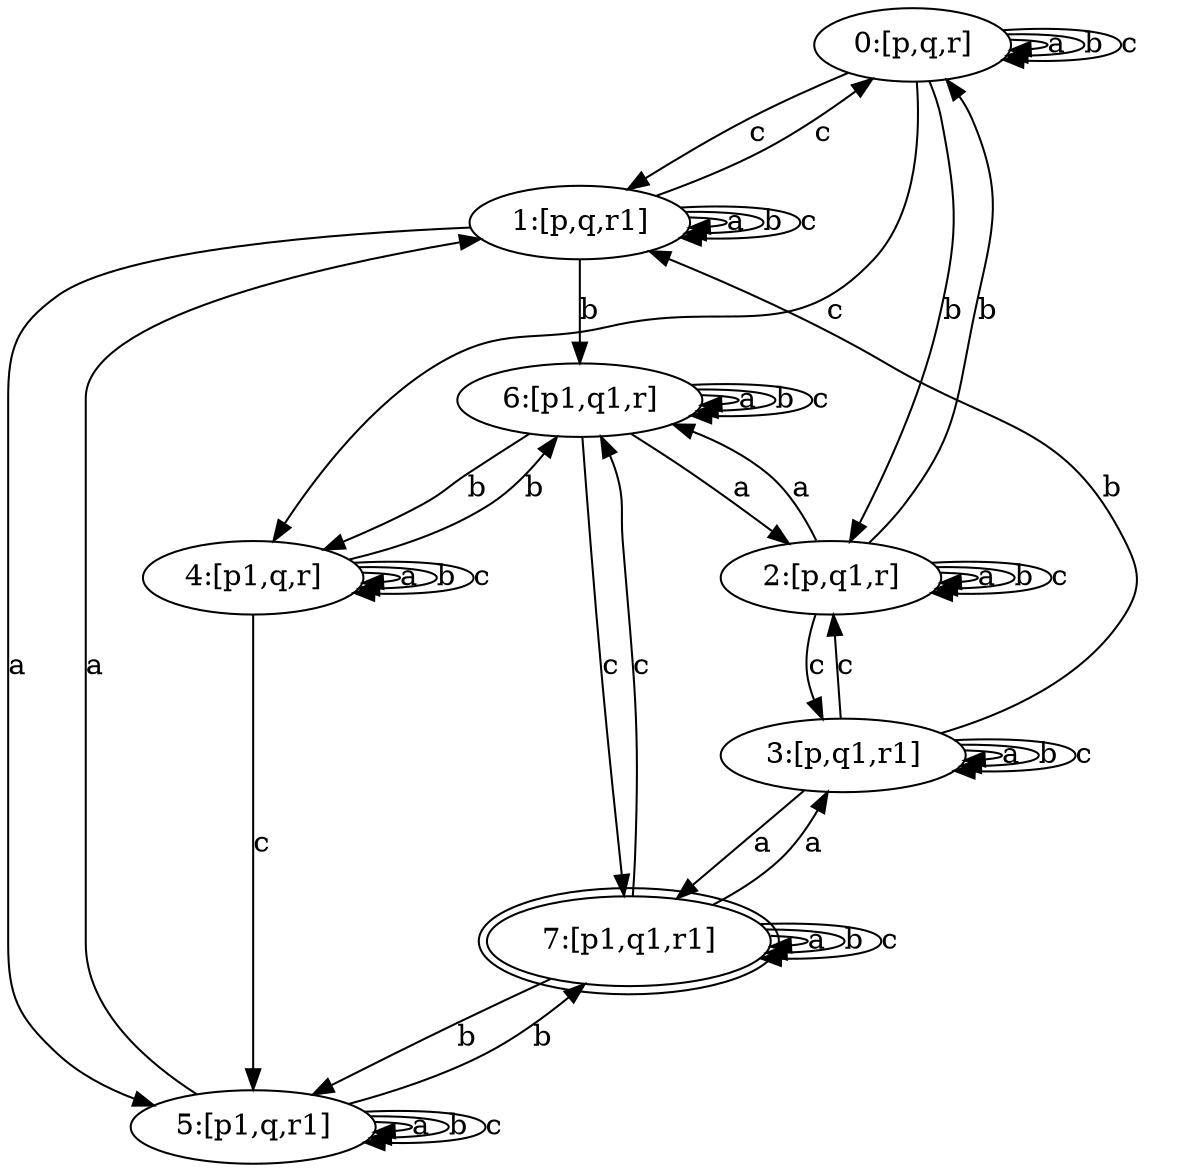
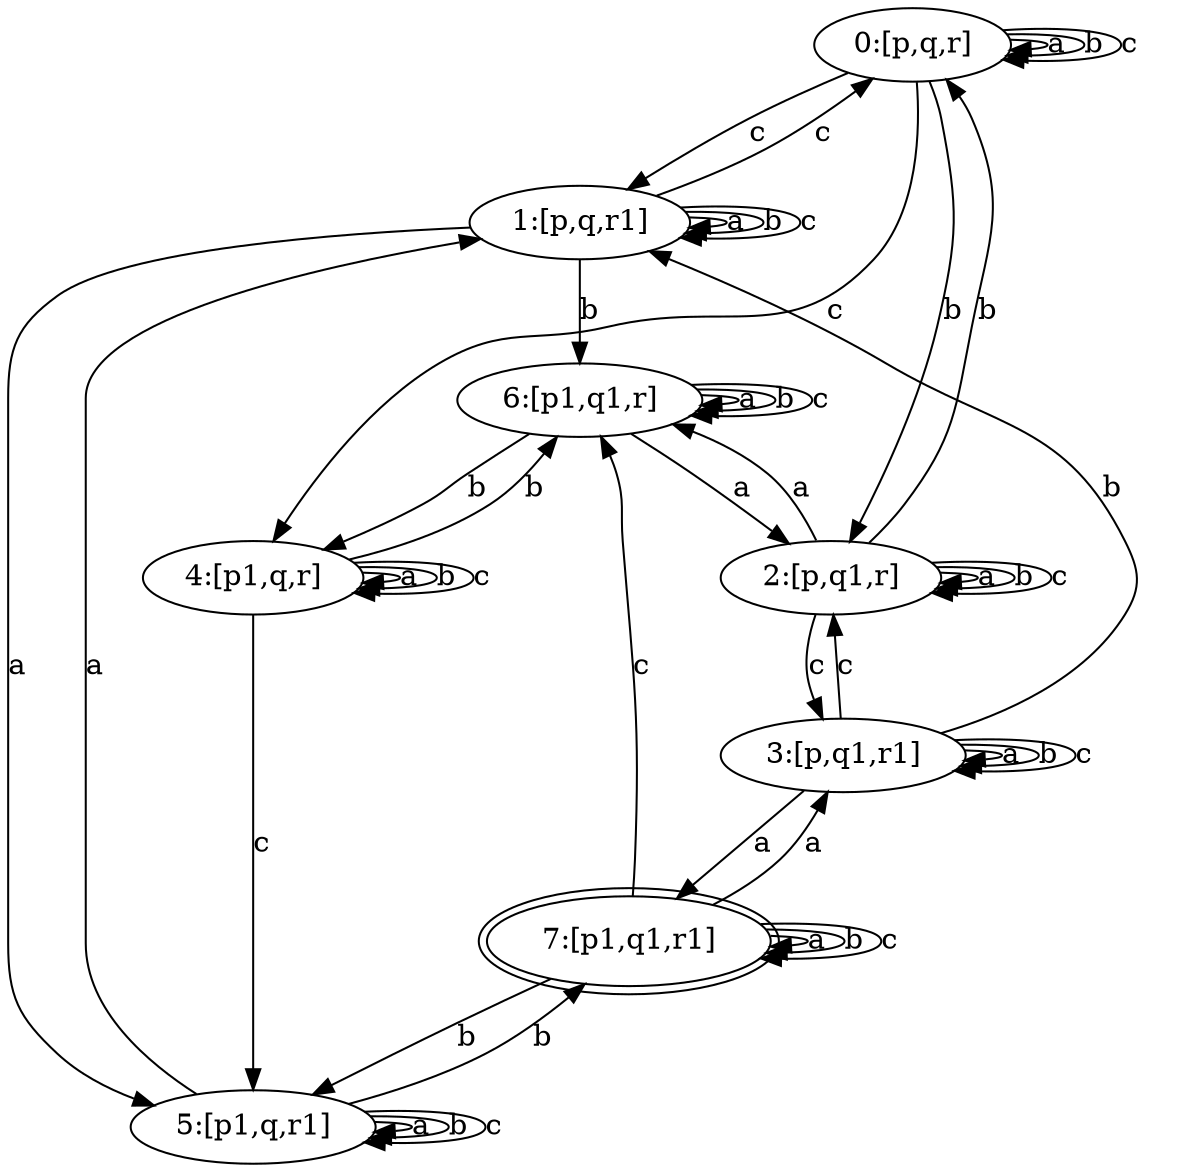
  digraph {
    n1 [label="0:[p,q,r]"]
    n2 [label="1:[p,q,r1]"]
    n3 [label="2:[p,q1,r]"]
    n4 [label="4:[p1,q,r]"]
    n5 [label="5:[p1,q,r1]"]
    n6 [label="6:[p1,q1,r]"]
    n7 [label="3:[p,q1,r1]"]
    n8 [label="7:[p1,q1,r1]" peripheries=2]
    n1 -> n1 [label=a]
    n1 -> n1 [label=b]
    n1 -> n1 [label=c]
    n1 -> n2 [label=c]
    n1 -> n3 [label=b]
    n1 -> n4 [label=c]
    n2 -> n1 [label=c]
    n2 -> n2 [label=a]
    n2 -> n2 [label=b]
    n2 -> n2 [label=c]
    n2 -> n5 [label=a]
    n2 -> n6 [label=b]
    n3 -> n1 [label=b]
    n3 -> n3 [label=a]
    n3 -> n3 [label=b]
    n3 -> n3 [label=c]
    n3 -> n6 [label=a]
    n3 -> n7 [label=c]
    n4 -> n4 [label=a]
    n4 -> n4 [label=b]
    n4 -> n4 [label=c]
    n4 -> n5 [label=c]
    n4 -> n6 [label=b]
    n5 -> n2 [label=a]
    n5 -> n5 [label=a]
    n5 -> n5 [label=b]
    n5 -> n5 [label=c]
    n5 -> n8 [label=b]
    n6 -> n3 [label=a]
    n6 -> n4 [label=b]
    n6 -> n6 [label=a]
    n6 -> n6 [label=b]
    n6 -> n6 [label=c]
-   n6 -> n8 [label=c]
    n7 -> n2 [label=b]
    n7 -> n3 [label=c]
    n7 -> n7 [label=a]
    n7 -> n7 [label=b]
    n7 -> n7 [label=c]
    n7 -> n8 [label=a]
    n8 -> n5 [label=b]
    n8 -> n6 [label=c]
    n8 -> n7 [label=a]
    n8 -> n8 [label=a]
    n8 -> n8 [label=b]
    n8 -> n8 [label=c]
  }
